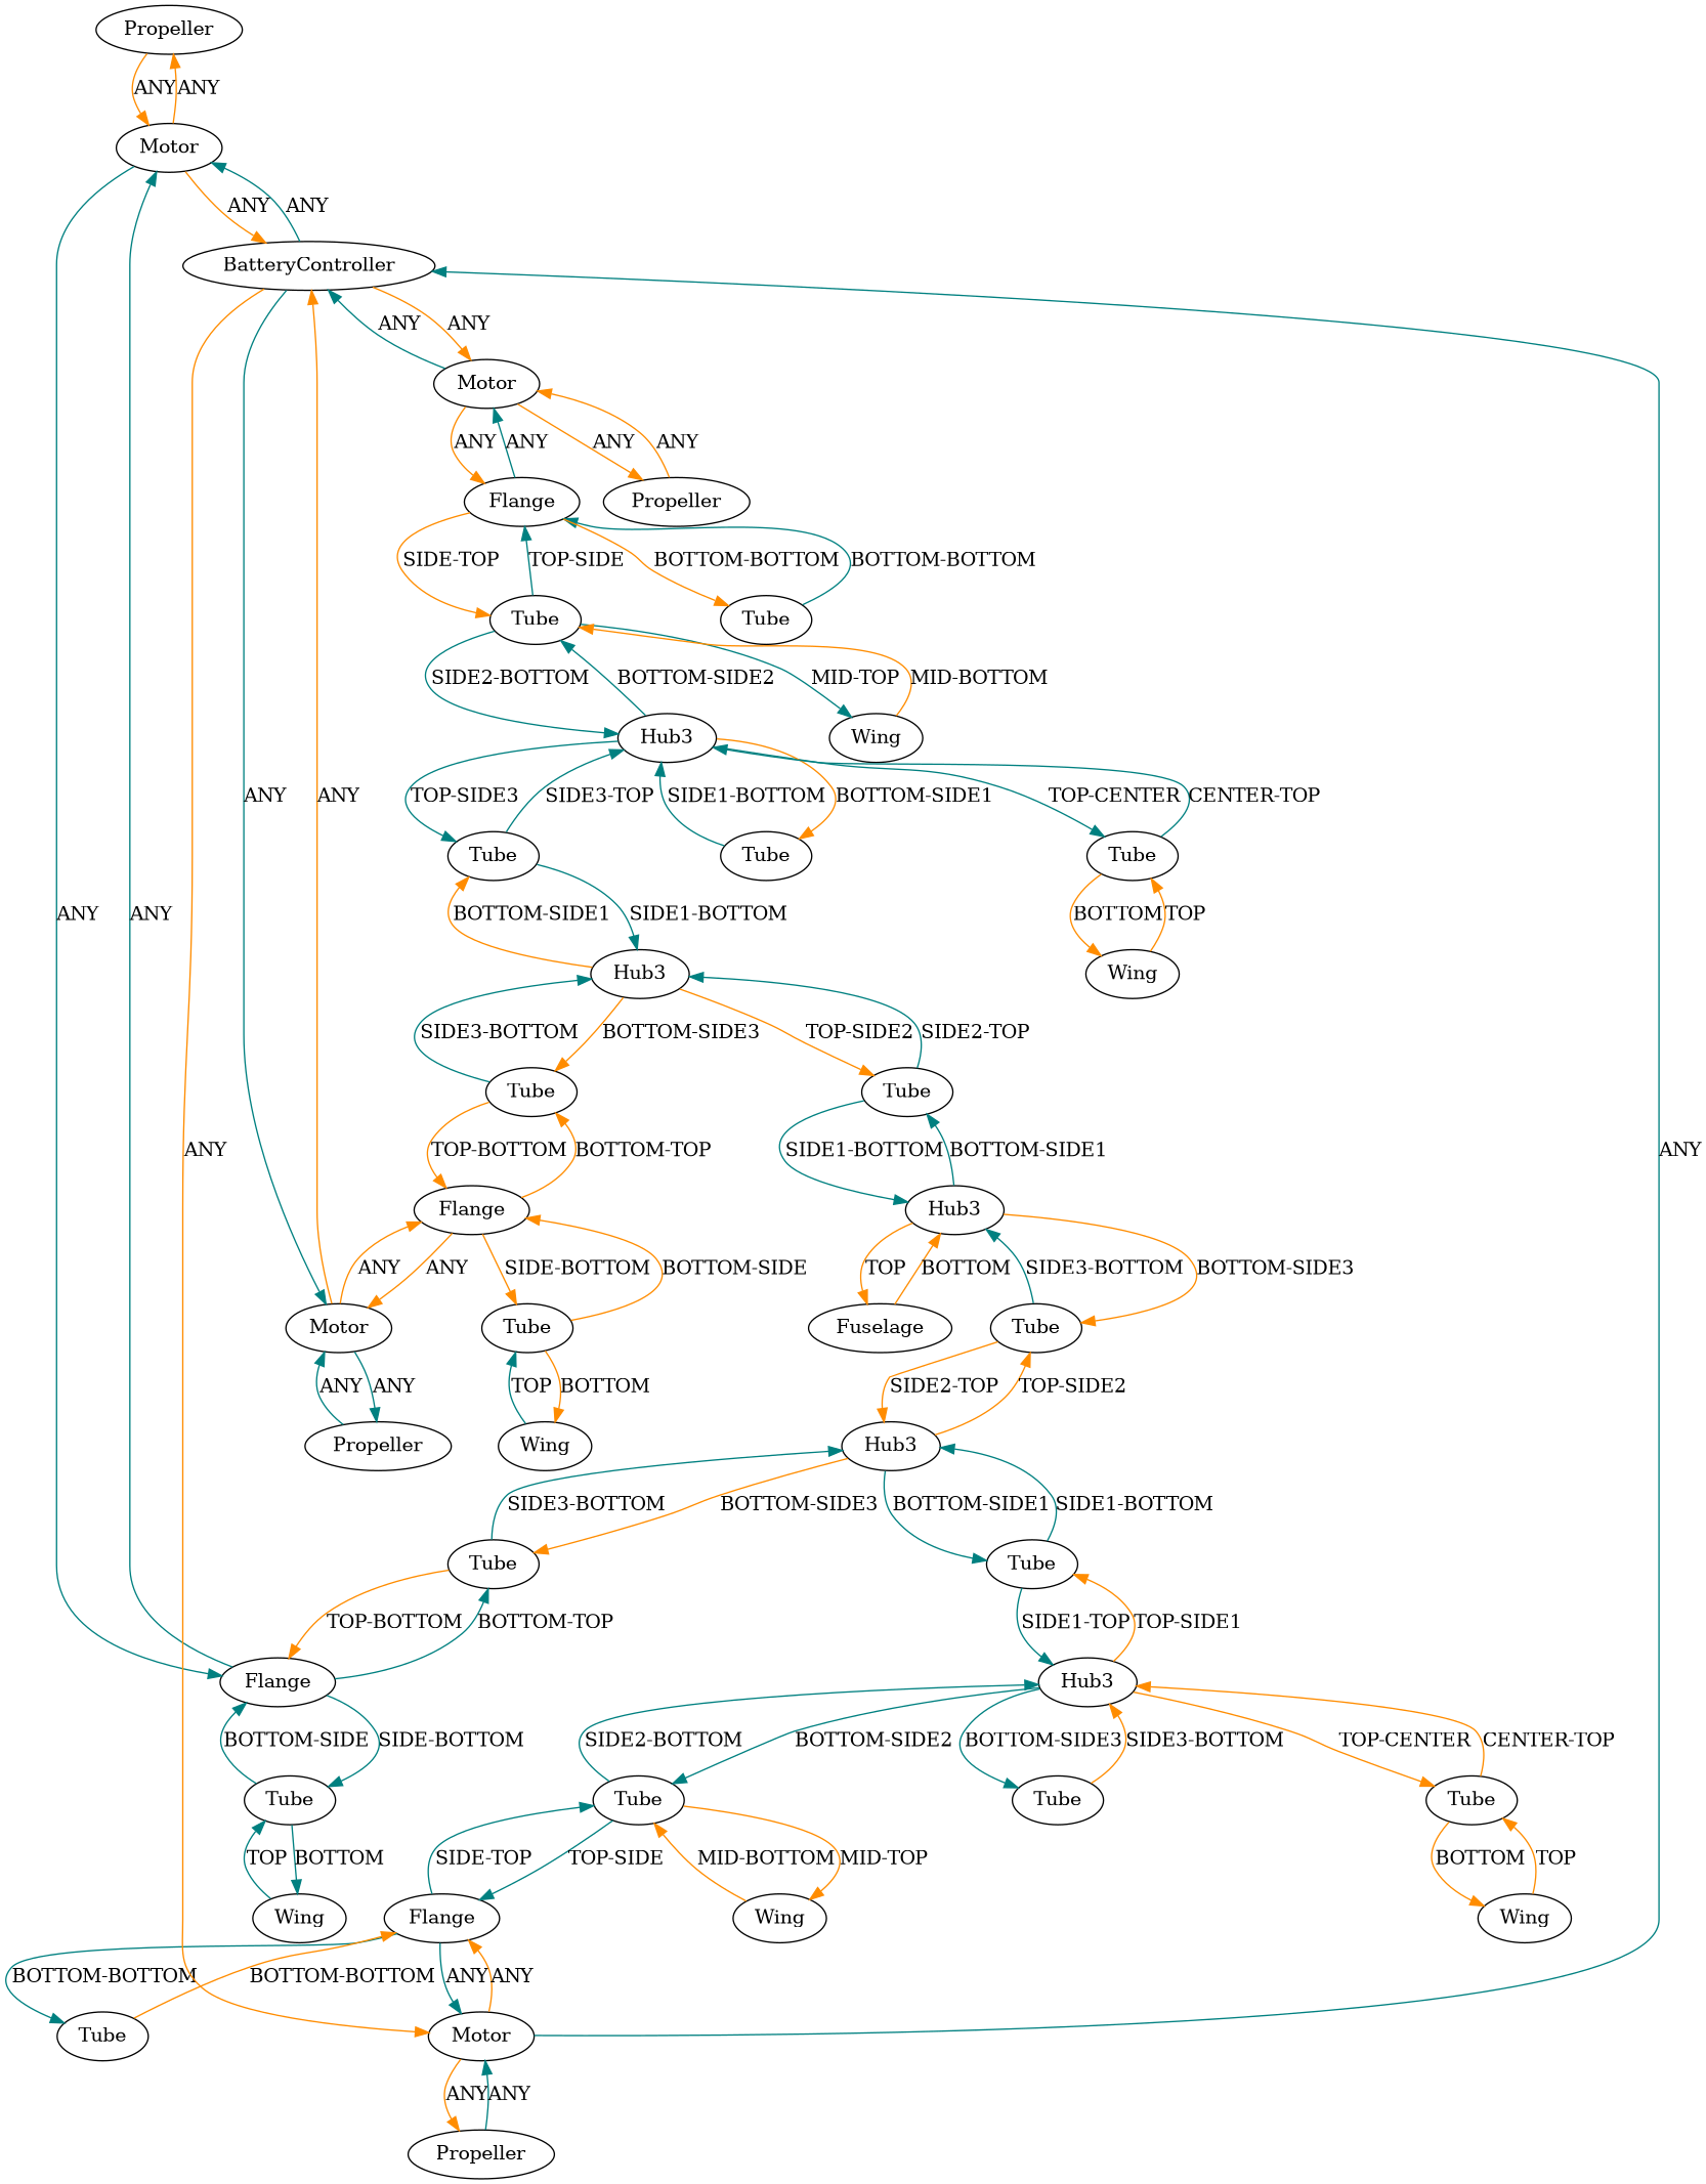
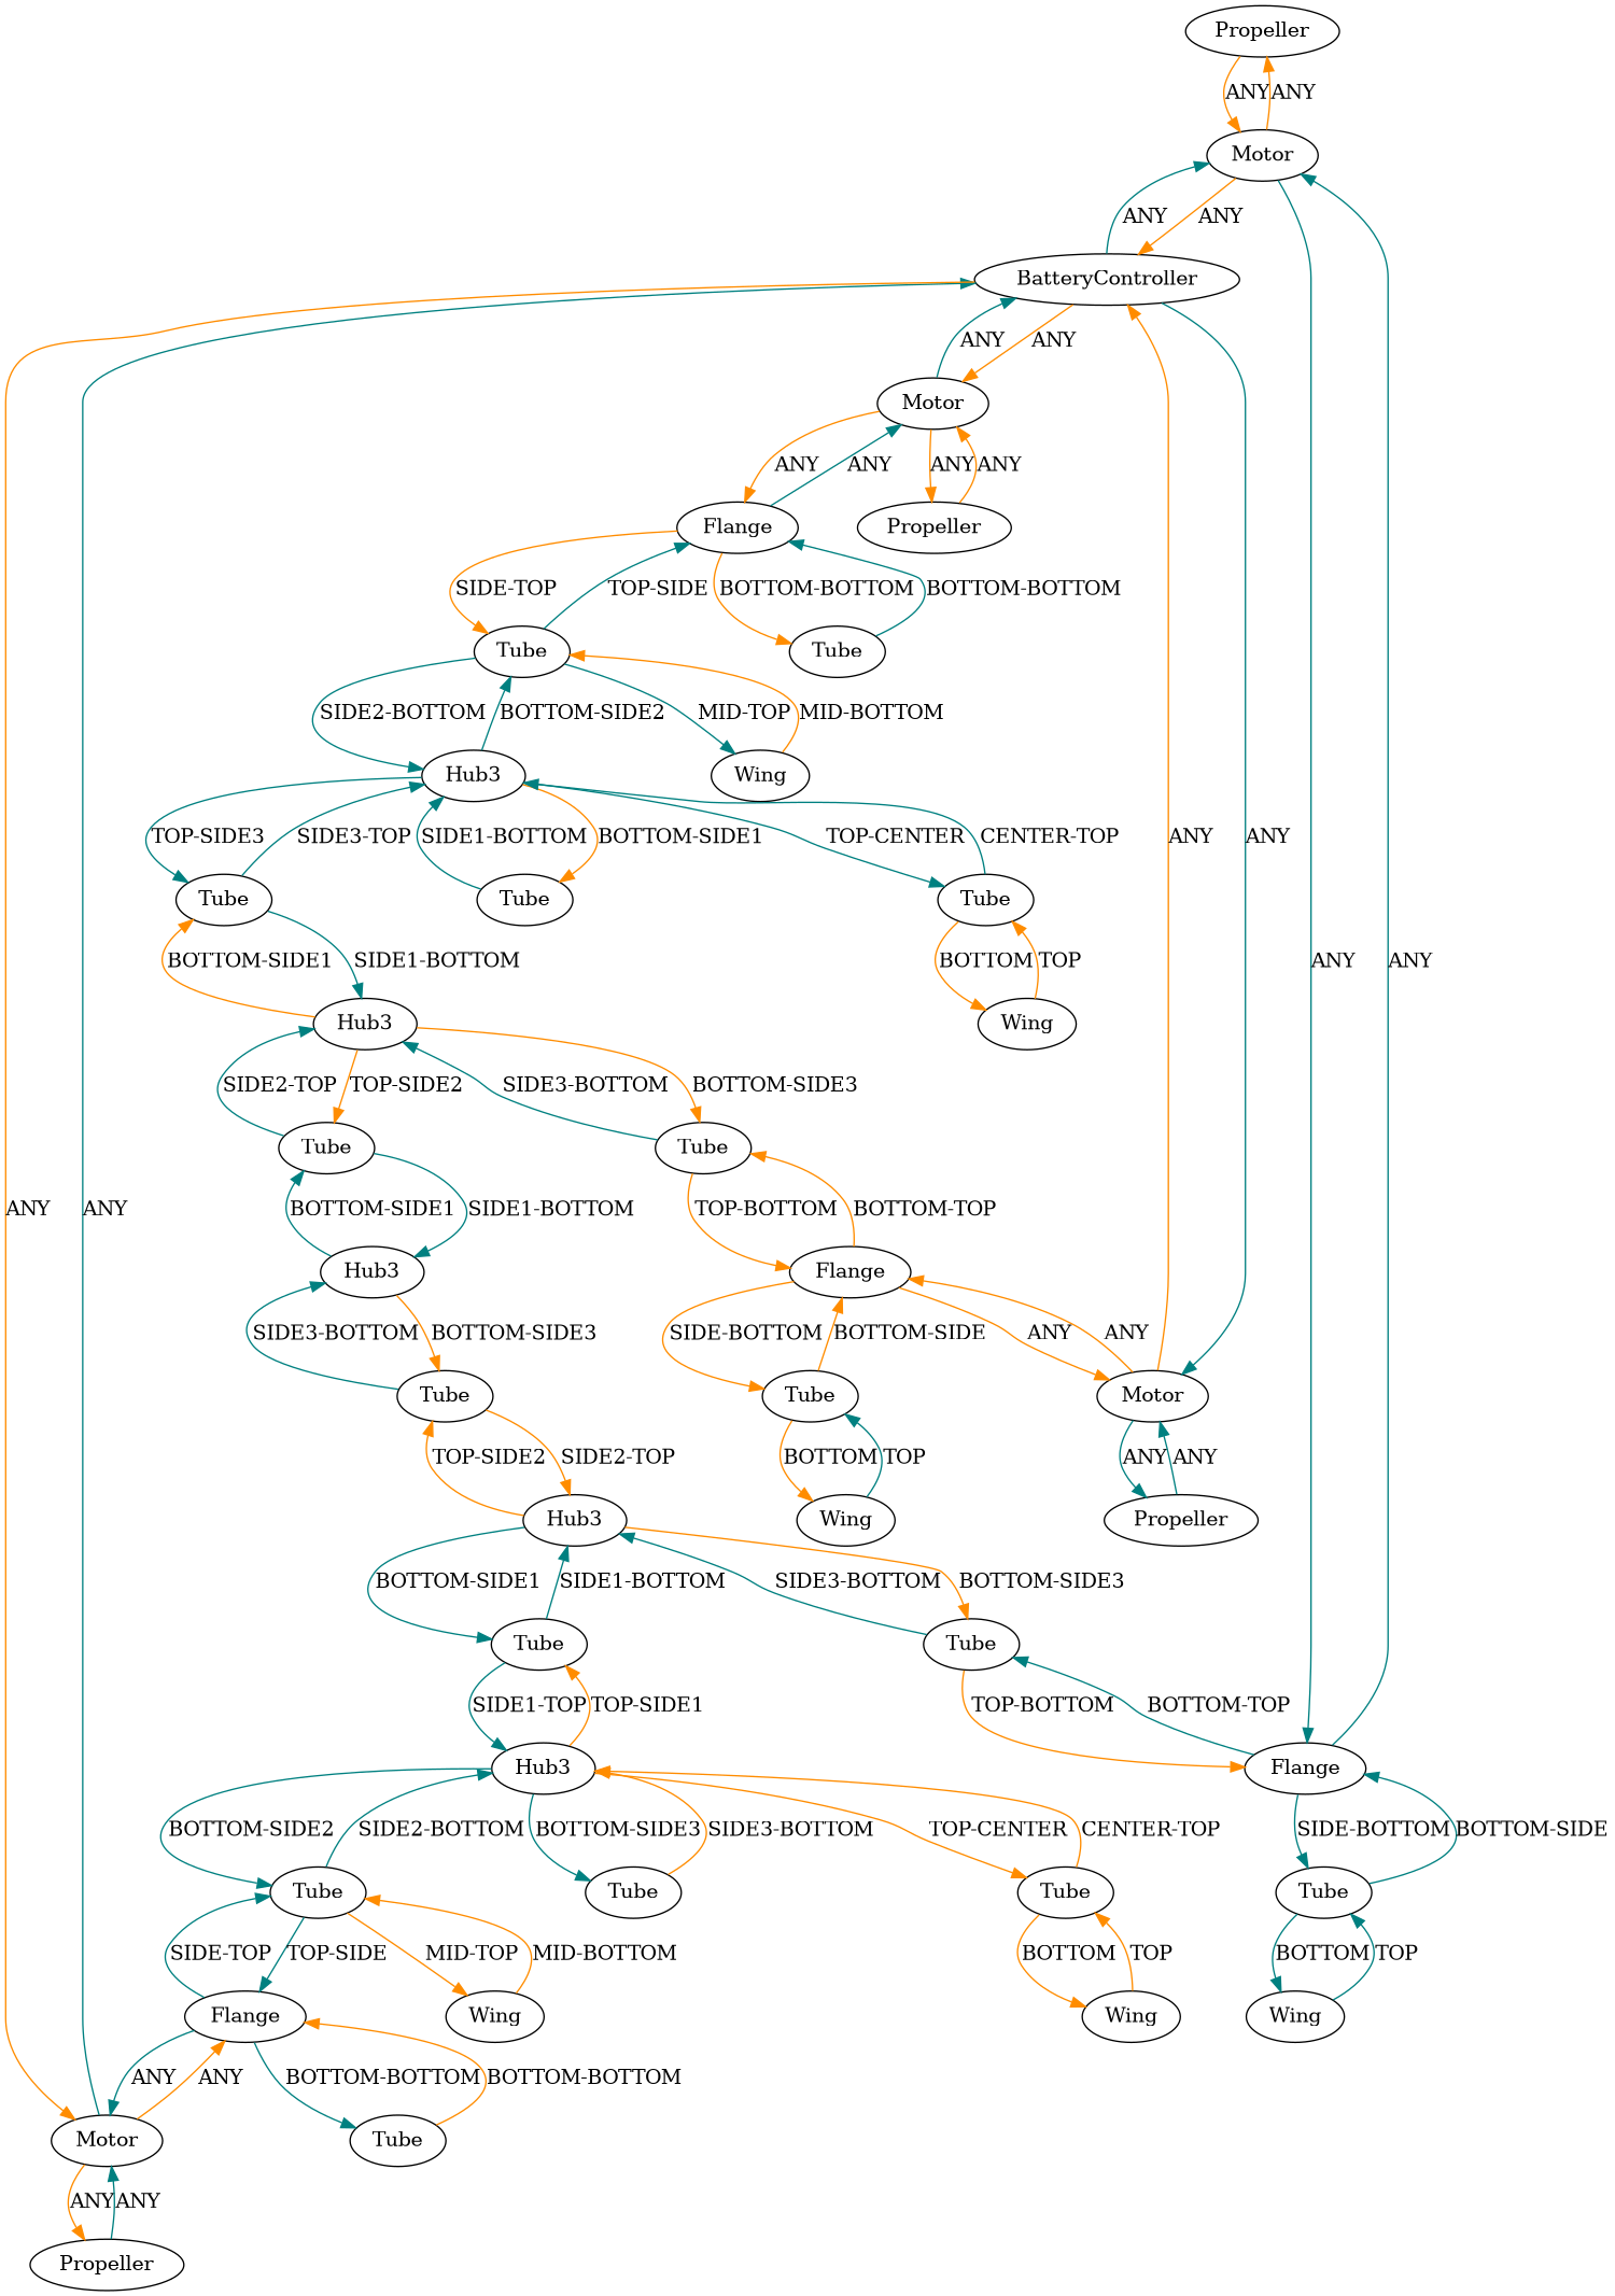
  digraph {
    edge [color=darkorange]
    n1 [instance=Propeller_instance_1 label=Propeller]
    n2 [instance=Motor_instance_1 label=Motor]
    n3 [instance=Tube_instance_1 label=Tube]
    n4 [instance=Flange_instance_1 label=Flange]
    n5 [instance=Hub3_instance_2 label=Hub3]
    n6 [instance=Wing_instance_1 label=Wing]
    n7 [instance=Tube_instance_16 label=Tube]
    n8 [instance=Tube_instance_2 label=Tube]
    n9 [instance=Flange_instance_2 label=Flange]
    n10 [instance=Wing_instance_4 label=Wing]
    n11 [instance=Tube_instance_3 label=Tube]
    n12 [instance=Hub3_instance_1 label=Hub3]
    n13 [instance=Hub3_instance_4 label=Hub3]
    n14 [instance=Wing_instance_2 label=Wing]
    n15 [instance=Tube_instance_5 label=Tube]
    n16 [instance=Tube_instance_4 label=Tube]
    n17 [instance=Hub3_instance_5 label=Hub3]
    n18 [instance=Tube_instance_10 label=Tube]
    n19 [instance=Motor_instance_2 label=Motor]
    n20 [instance=Tube_instance_15 label=Tube]
    n21 [instance=Flange_instance_3 label=Flange]
    n22 [instance=Propeller_instance_2 label=Propeller]
    n23 [instance=Tube_instance_6 label=Tube]
    n24 [instance=Flange_instance_4 label=Flange]
    n25 [instance=Tube_instance_8 label=Tube]
    n26 [instance=Tube_instance_9 label=Tube]
    n27 [instance=Tube_instance_14 label=Tube]
    n28 [instance=Wing_instance_3 label=Wing]
    n29 [instance=Tube_instance_11 label=Tube]
    n30 [instance=Tube_instance_13 label=Tube]
    n31 [instance=Motor_instance_4 label=Motor]
    n32 [instance=BatteryController_instance_1 label=BatteryController]
    n33 [instance=Motor_instance_3 label=Motor]
    n34 [instance=Tube_instance_7 label=Tube]
    n35 [instance=Hub3_instance_3 label=Hub3]
    n36 [instance=Propeller_instance_3 label=Propeller]
    n37 [instance=Wing_instance_5 label=Wing]
    n38 [instance=Propeller_instance_4 label=Propeller]
    n39 [instance=Wing_instance_6 label=Wing]
-   n40 [instance=Fuselage_instance_1 label=Fuselage]
    n41 [instance=Tube_instance_12 label=Tube]
    n1 -> n2 [label=ANY]
    n2 -> n1 [label=ANY]
    n2 -> n4 [label=ANY color=teal]
    n2 -> n32 [label=ANY]
    n3 -> n4 [label="TOP-BOTTOM"]
    n3 -> n5 [label="SIDE3-BOTTOM" color=teal]
    n4 -> n2 [label=ANY color=teal]
    n4 -> n3 [label="BOTTOM-TOP" color=teal]
    n4 -> n18 [label="SIDE-BOTTOM" color=teal]
    n5 -> n3 [label="BOTTOM-SIDE3"]
    n5 -> n16 [label="BOTTOM-SIDE1" color=teal]
    n5 -> n29 [label="TOP-SIDE2"]
    n6 -> n7 [label=TOP]
    n7 -> n6 [label=BOTTOM]
    n7 -> n17 [label="CENTER-TOP"]
    n8 -> n9 [label="BOTTOM-SIDE"]
    n8 -> n10 [label=BOTTOM]
    n9 -> n8 [label="SIDE-BOTTOM"]
    n9 -> n19 [label=ANY]
    n9 -> n20 [label="BOTTOM-TOP"]
    n10 -> n8 [label=TOP color=teal]
    n11 -> n12 [label="SIDE3-TOP" color=teal]
    n11 -> n13 [label="SIDE1-BOTTOM" color=teal]
    n12 -> n11 [label="TOP-SIDE3" color=teal]
    n12 -> n25 [label="BOTTOM-SIDE2" color=teal]
    n12 -> n26 [label="TOP-CENTER" color=teal]
    n12 -> n27 [label="BOTTOM-SIDE1"]
    n13 -> n11 [label="BOTTOM-SIDE1"]
    n13 -> n20 [label="BOTTOM-SIDE3"]
    n13 -> n34 [label="TOP-SIDE2"]
    n14 -> n15 [label="MID-BOTTOM"]
    n15 -> n14 [label="MID-TOP"]
    n15 -> n17 [label="SIDE2-BOTTOM" color=teal]
    n15 -> n21 [label="TOP-SIDE" color=teal]
    n16 -> n5 [label="SIDE1-BOTTOM" color=teal]
    n16 -> n17 [label="SIDE1-TOP" color=teal]
    n17 -> n7 [label="TOP-CENTER"]
    n17 -> n15 [label="BOTTOM-SIDE2" color=teal]
    n17 -> n16 [label="TOP-SIDE1"]
    n17 -> n41 [label="BOTTOM-SIDE3" color=teal]
    n18 -> n4 [label="BOTTOM-SIDE" color=teal]
    n18 -> n39 [label=BOTTOM color=teal]
    n19 -> n9 [label=ANY]
    n19 -> n22 [label=ANY color=teal]
    n19 -> n32 [label=ANY]
    n20 -> n9 [label="TOP-BOTTOM"]
    n20 -> n13 [label="SIDE3-BOTTOM" color=teal]
    n21 -> n15 [label="SIDE-TOP" color=teal]
    n21 -> n30 [label="BOTTOM-BOTTOM" color=teal]
    n21 -> n31 [label=ANY color=teal]
    n22 -> n19 [label=ANY color=teal]
    n23 -> n24 [label="BOTTOM-BOTTOM" color=teal]
    n24 -> n23 [label="BOTTOM-BOTTOM"]
    n24 -> n25 [label="SIDE-TOP"]
    n24 -> n33 [label=ANY color=teal]
    n25 -> n12 [label="SIDE2-BOTTOM" color=teal]
    n25 -> n24 [label="TOP-SIDE" color=teal]
    n25 -> n37 [label="MID-TOP" color=teal]
    n26 -> n12 [label="CENTER-TOP" color=teal]
    n26 -> n28 [label=BOTTOM]
    n27 -> n12 [label="SIDE1-BOTTOM" color=teal]
    n28 -> n26 [label=TOP]
    n29 -> n5 [label="SIDE2-TOP"]
    n29 -> n35 [label="SIDE3-BOTTOM" color=teal]
    n30 -> n21 [label="BOTTOM-BOTTOM"]
    n31 -> n21 [label=ANY]
    n31 -> n32 [label=ANY color=teal]
    n31 -> n36 [label=ANY]
    n32 -> n2 [label=ANY color=teal]
    n32 -> n19 [label=ANY color=teal]
    n32 -> n31 [label=ANY]
    n32 -> n33 [label=ANY]
    n33 -> n24 [label=ANY]
    n33 -> n32 [label=ANY color=teal]
    n33 -> n38 [label=ANY]
    n34 -> n13 [label="SIDE2-TOP" color=teal]
    n34 -> n35 [label="SIDE1-BOTTOM" color=teal]
    n35 -> n29 [label="BOTTOM-SIDE3"]
    n35 -> n34 [label="BOTTOM-SIDE1" color=teal]
-   n35 -> n40 [label=TOP]
    n36 -> n31 [label=ANY color=teal]
    n37 -> n25 [label="MID-BOTTOM"]
    n38 -> n33 [label=ANY]
    n39 -> n18 [label=TOP color=teal]
-   n40 -> n35 [label=BOTTOM]
    n41 -> n17 [label="SIDE3-BOTTOM"]
  }
